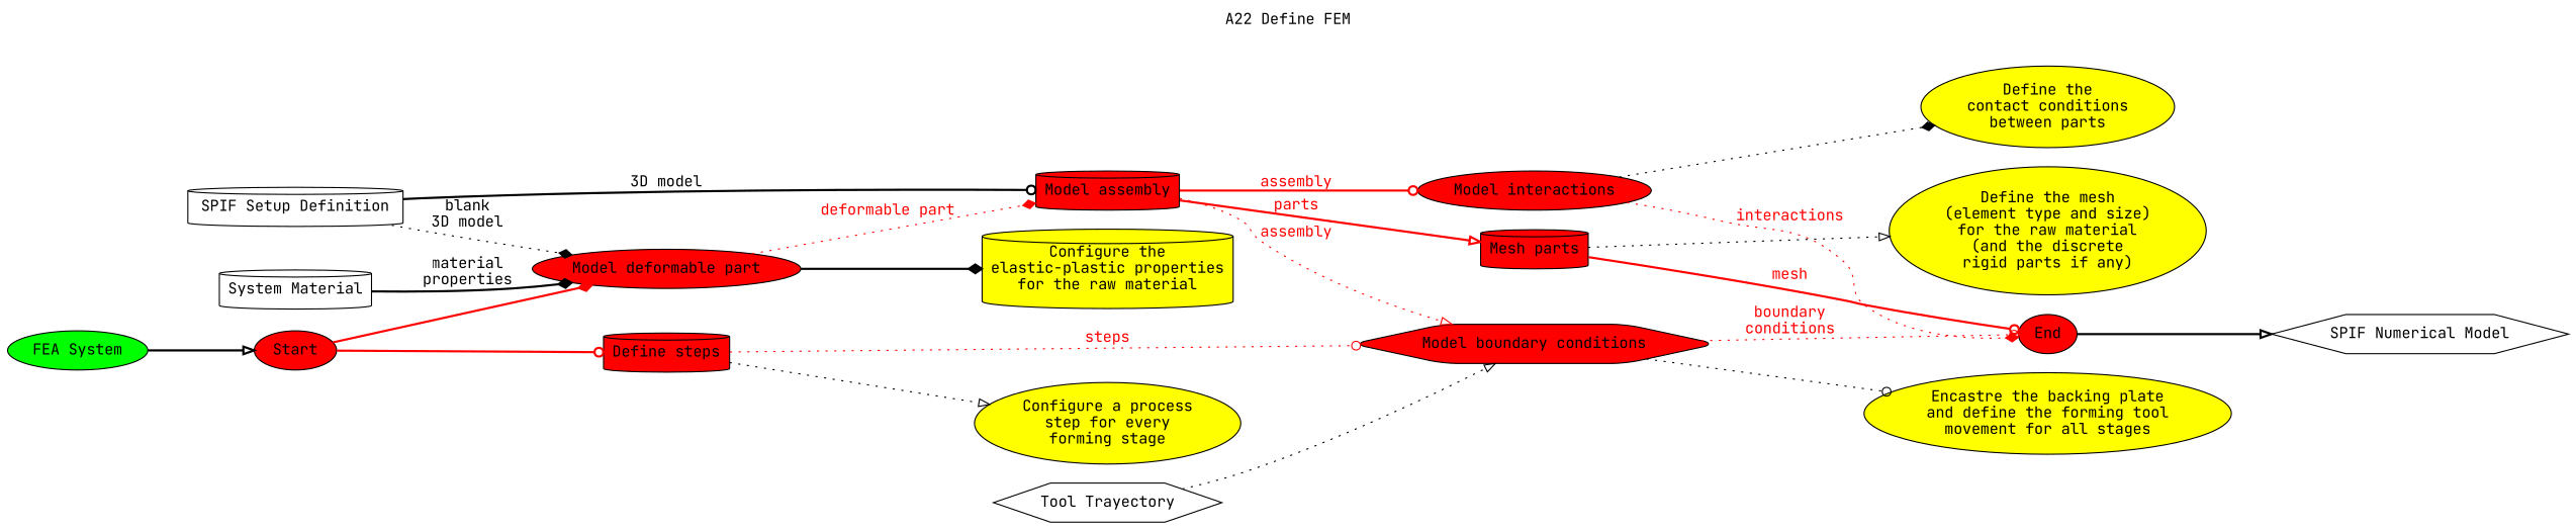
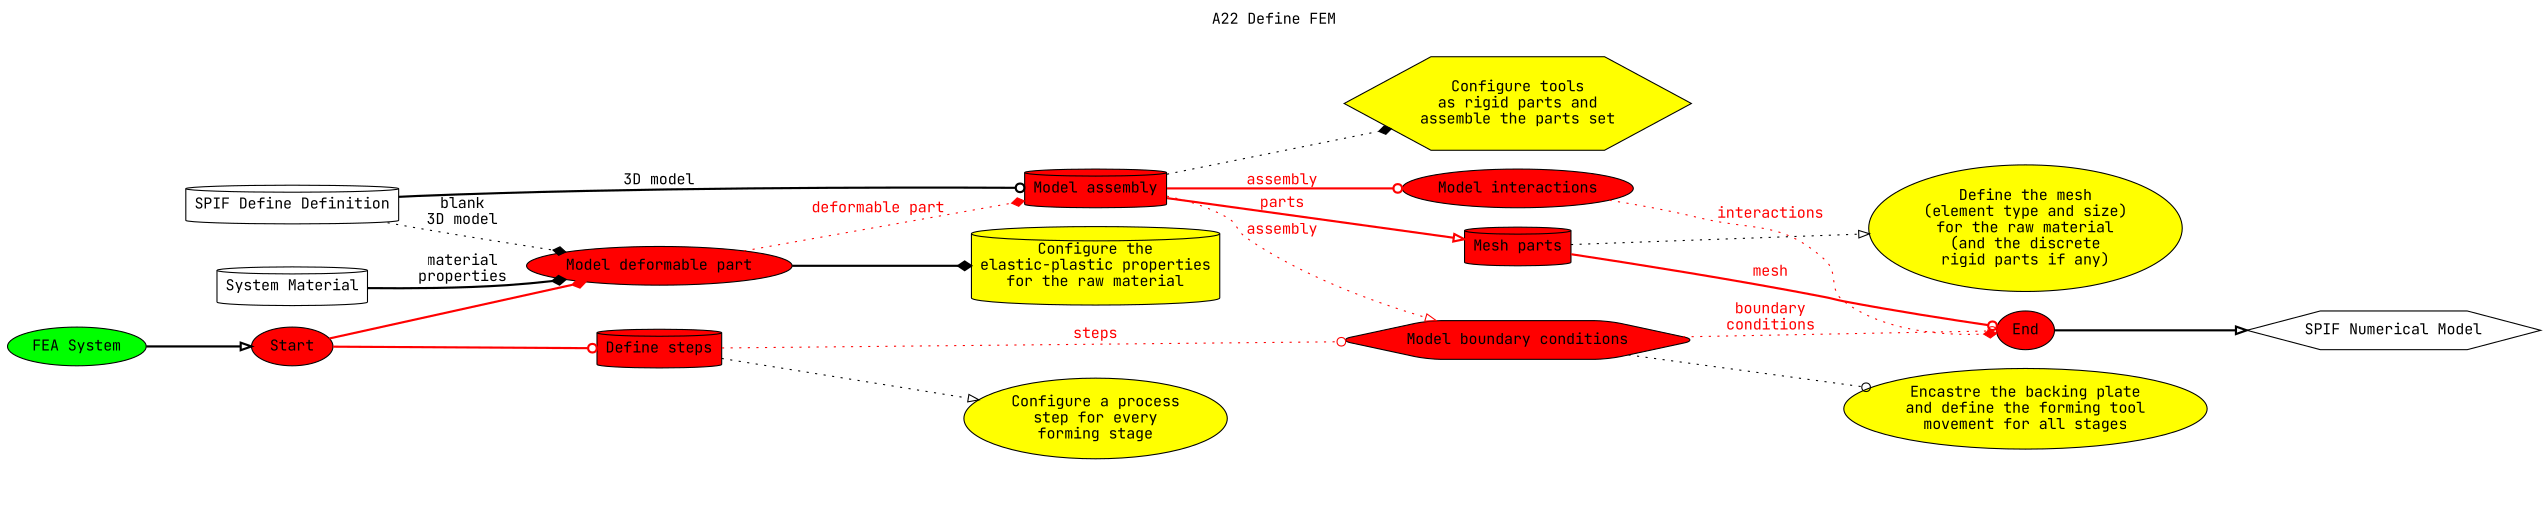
  digraph {
    fontname="JetBrains Mono"
    label="A22 Define FEM"
    labelloc=t
    rankdir=LR
    node [color=black fillcolor=red fontname="JetBrains Mono" shape=ellipse style=filled]
    edge [arrowhead=diamond color=black dir=forward fontcolor=black fontname="JetBrains Mono" style=dotted]
-   n1 [fillcolor=white label="Tool Trayectory" shape=hexagon]
    n2 [label="Model boundary conditions" shape=hexagon style="filled, rounded"]
    End [style="filled, rounded"]
    n4 [fillcolor=yellow label="Encastre the backing plate\nand define the forming tool\nmovement for all stages"]
    n5 [label="Define steps" shape=cylinder style="filled, rounded"]
    n6 [fillcolor=yellow label="Configure a process\nstep for every\nforming stage"]
    n7 [fillcolor=white label="System Material" shape=cylinder]
    n8 [label="Model deformable part" style="filled, rounded"]
    n9 [label="Model assembly" shape=cylinder style="filled, rounded"]
    n10 [fillcolor=yellow label="Configure the\nelastic-plastic properties\nfor the raw material" shape=cylinder]
-   n11 [fillcolor=white label="SPIF Setup Definition" shape=cylinder]
+   n11 [fillcolor=white label="SPIF Define Definition" shape=cylinder]
    n12 [label="Model interactions" style="filled, rounded"]
    n13 [label="Mesh parts" shape=cylinder style="filled, rounded"]
+   n14 [fillcolor=yellow label="Configure tools\nas rigid parts and\nassemble the parts set" shape=hexagon]
    n15 [fillcolor=white label="SPIF Numerical Model" shape=hexagon]
    n16 [fillcolor=green label="FEA System"]
    Start [style="filled, rounded"]
-   n18 [fillcolor=yellow label="Define the\ncontact conditions\nbetween parts"]
    n19 [fillcolor=yellow label="Define the mesh\n(element type and size)\nfor the raw material\n(and the discrete\nrigid parts if any)"]
-   n1 -> n2 [arrowhead=onormal]
    n2 -> End [arrowhead=odot color=red fontcolor=red label="boundary\nconditions"]
    n2 -> n4 [arrowhead=odot]
    End -> n15 [arrowhead=onormal style=bold]
    n5 -> n2 [arrowhead=odot color=red fontcolor=red label=steps]
    n5 -> n6 [arrowhead=onormal]
    n7 -> n8 [label="material\nproperties" style=bold]
    n8 -> n9 [color=red fontcolor=red label="deformable part"]
    n8 -> n10 [style=bold]
    n9 -> n2 [arrowhead=onormal color=red fontcolor=red label=assembly]
    n9 -> n12 [arrowhead=odot color=red fontcolor=red label=assembly style=bold]
    n9 -> n13 [arrowhead=onormal color=red fontcolor=red label=parts style=bold]
+   n9 -> n14
    n11 -> n8 [label="blank\n3D model"]
    n11 -> n9 [arrowhead=odot label="3D model" style=bold]
    n12 -> End [color=red fontcolor=red label=interactions]
-   n12 -> n18
    n13 -> End [arrowhead=odot color=red fontcolor=red label=mesh style=bold]
    n13 -> n19 [arrowhead=onormal]
    n16 -> Start [arrowhead=onormal fontcolor=red style=bold]
    Start -> n5 [arrowhead=odot color=red fontcolor=red style=bold]
    Start -> n8 [color=red fontcolor=red style=bold]
  }
